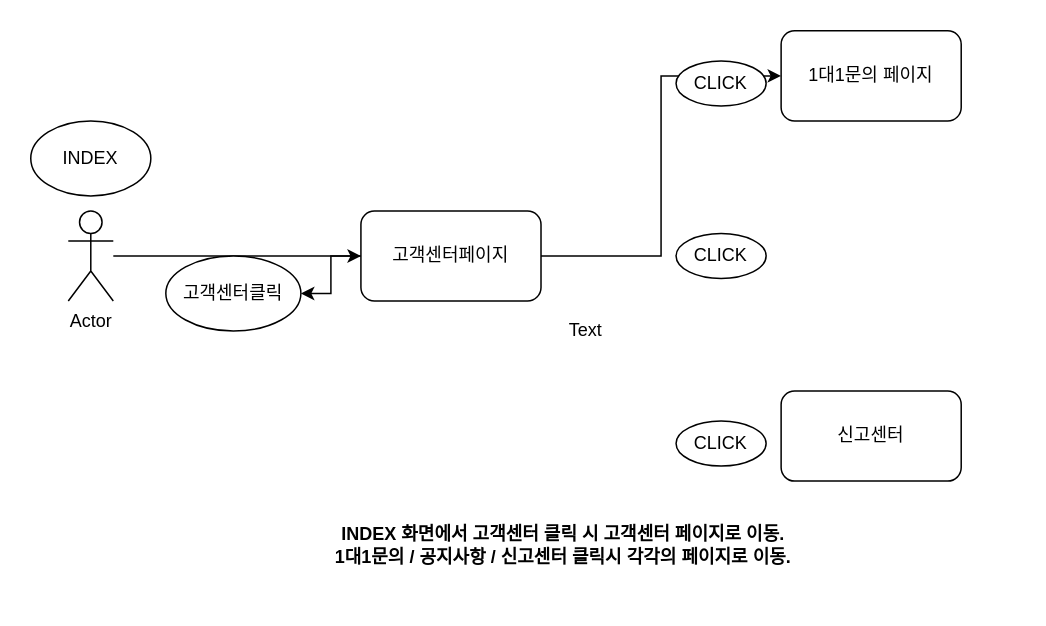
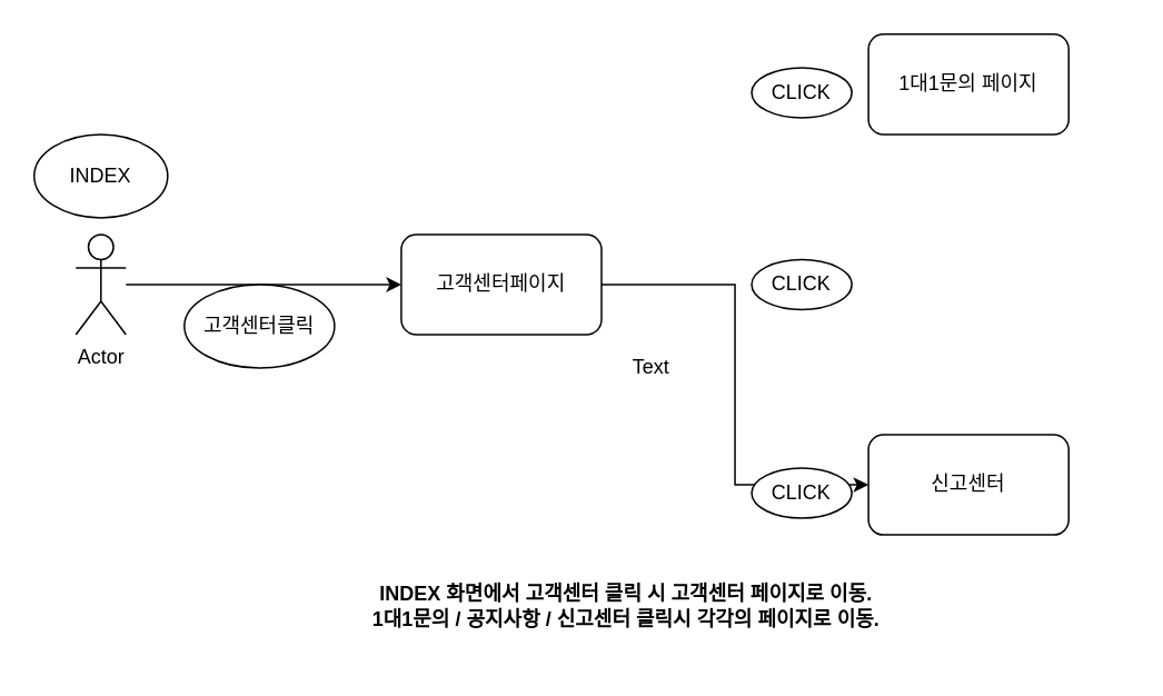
  <mxCell id="0" />
  <mxCell id="1" parent="0" />
  <mxCell id="2" style="edgeStyle=orthogonalEdgeStyle;rounded=0;orthogonalLoop=1;jettySize=auto;html=1;entryX=0;entryY=0.5;entryDx=0;entryDy=0;" edge="1" parent="1" source="3" target="7"><mxGeometry relative="1" as="geometry" /></mxCell>
  <mxCell id="3" value="Actor" style="shape=umlActor;verticalLabelPosition=bottom;verticalAlign=top;html=1;outlineConnect=0;" vertex="1" parent="1"><mxGeometry x="45" y="140" width="30" height="60" as="geometry" /></mxCell>
  <mxCell id="4" value="INDEX" style="ellipse;whiteSpace=wrap;html=1;" vertex="1" parent="1"><mxGeometry x="20" y="80" width="80" height="50" as="geometry" /></mxCell>
- <mxCell id="5" style="edgeStyle=orthogonalEdgeStyle;rounded=0;orthogonalLoop=1;jettySize=auto;html=1;" edge="1" parent="1" source="7" target="8"><mxGeometry relative="1" as="geometry" /></mxCell>
- <mxCell id="6" style="edgeStyle=orthogonalEdgeStyle;rounded=0;orthogonalLoop=1;jettySize=auto;html=1;entryX=0;entryY=0.5;entryDx=0;entryDy=0;" edge="1" parent="1" source="7" target="9"><mxGeometry relative="1" as="geometry" /></mxCell>
+ <mxCell id="5" style="edgeStyle=orthogonalEdgeStyle;rounded=0;orthogonalLoop=1;jettySize=auto;html=1;entryX=0;entryY=0.5;entryDx=0;entryDy=0;" edge="1" parent="1" source="7" target="10"><mxGeometry relative="1" as="geometry" /></mxCell>
  <mxCell id="7" value="고객센터페이지" style="rounded=1;whiteSpace=wrap;html=1;" vertex="1" parent="1"><mxGeometry x="240" y="140" width="120" height="60" as="geometry" /></mxCell>
  <mxCell id="8" value="고객센터클릭" style="ellipse;whiteSpace=wrap;html=1;" vertex="1" parent="1"><mxGeometry x="110" y="170" width="90" height="50" as="geometry" /></mxCell>
  <mxCell id="9" value="1대1문의 페이지" style="rounded=1;whiteSpace=wrap;html=1;" vertex="1" parent="1"><mxGeometry x="520" y="20" width="120" height="60" as="geometry" /></mxCell>
  <mxCell id="10" value="신고센터" style="rounded=1;whiteSpace=wrap;html=1;" vertex="1" parent="1"><mxGeometry x="520" y="260" width="120" height="60" as="geometry" /></mxCell>
  <mxCell id="11" value="CLICK" style="ellipse;whiteSpace=wrap;html=1;" vertex="1" parent="1"><mxGeometry x="450" y="155" width="60" height="30" as="geometry" /></mxCell>
  <mxCell id="12" value="CLICK" style="ellipse;whiteSpace=wrap;html=1;" vertex="1" parent="1"><mxGeometry x="450" y="40" width="60" height="30" as="geometry" /></mxCell>
  <mxCell id="13" value="CLICK" style="ellipse;whiteSpace=wrap;html=1;" vertex="1" parent="1"><mxGeometry x="450" y="280" width="60" height="30" as="geometry" /></mxCell>
  <mxCell id="14" value="Text" style="text;html=1;strokeColor=none;fillColor=none;align=center;verticalAlign=middle;whiteSpace=wrap;rounded=0;" vertex="1" parent="1"><mxGeometry x="370" y="210" width="40" height="20" as="geometry" /></mxCell>
  <mxCell id="15" value="INDEX 화면에서 고객센터 클릭 시 고객센터 페이지로 이동.&lt;br&gt;1대1문의 / 공지사항 / 신고센터 클릭시 각각의 페이지로 이동." style="text;html=1;strokeColor=none;fillColor=none;align=center;verticalAlign=middle;whiteSpace=wrap;rounded=0;fontStyle=1" vertex="1" parent="1"><mxGeometry x="75" y="330" width="600" height="65" as="geometry" /></mxCell>
